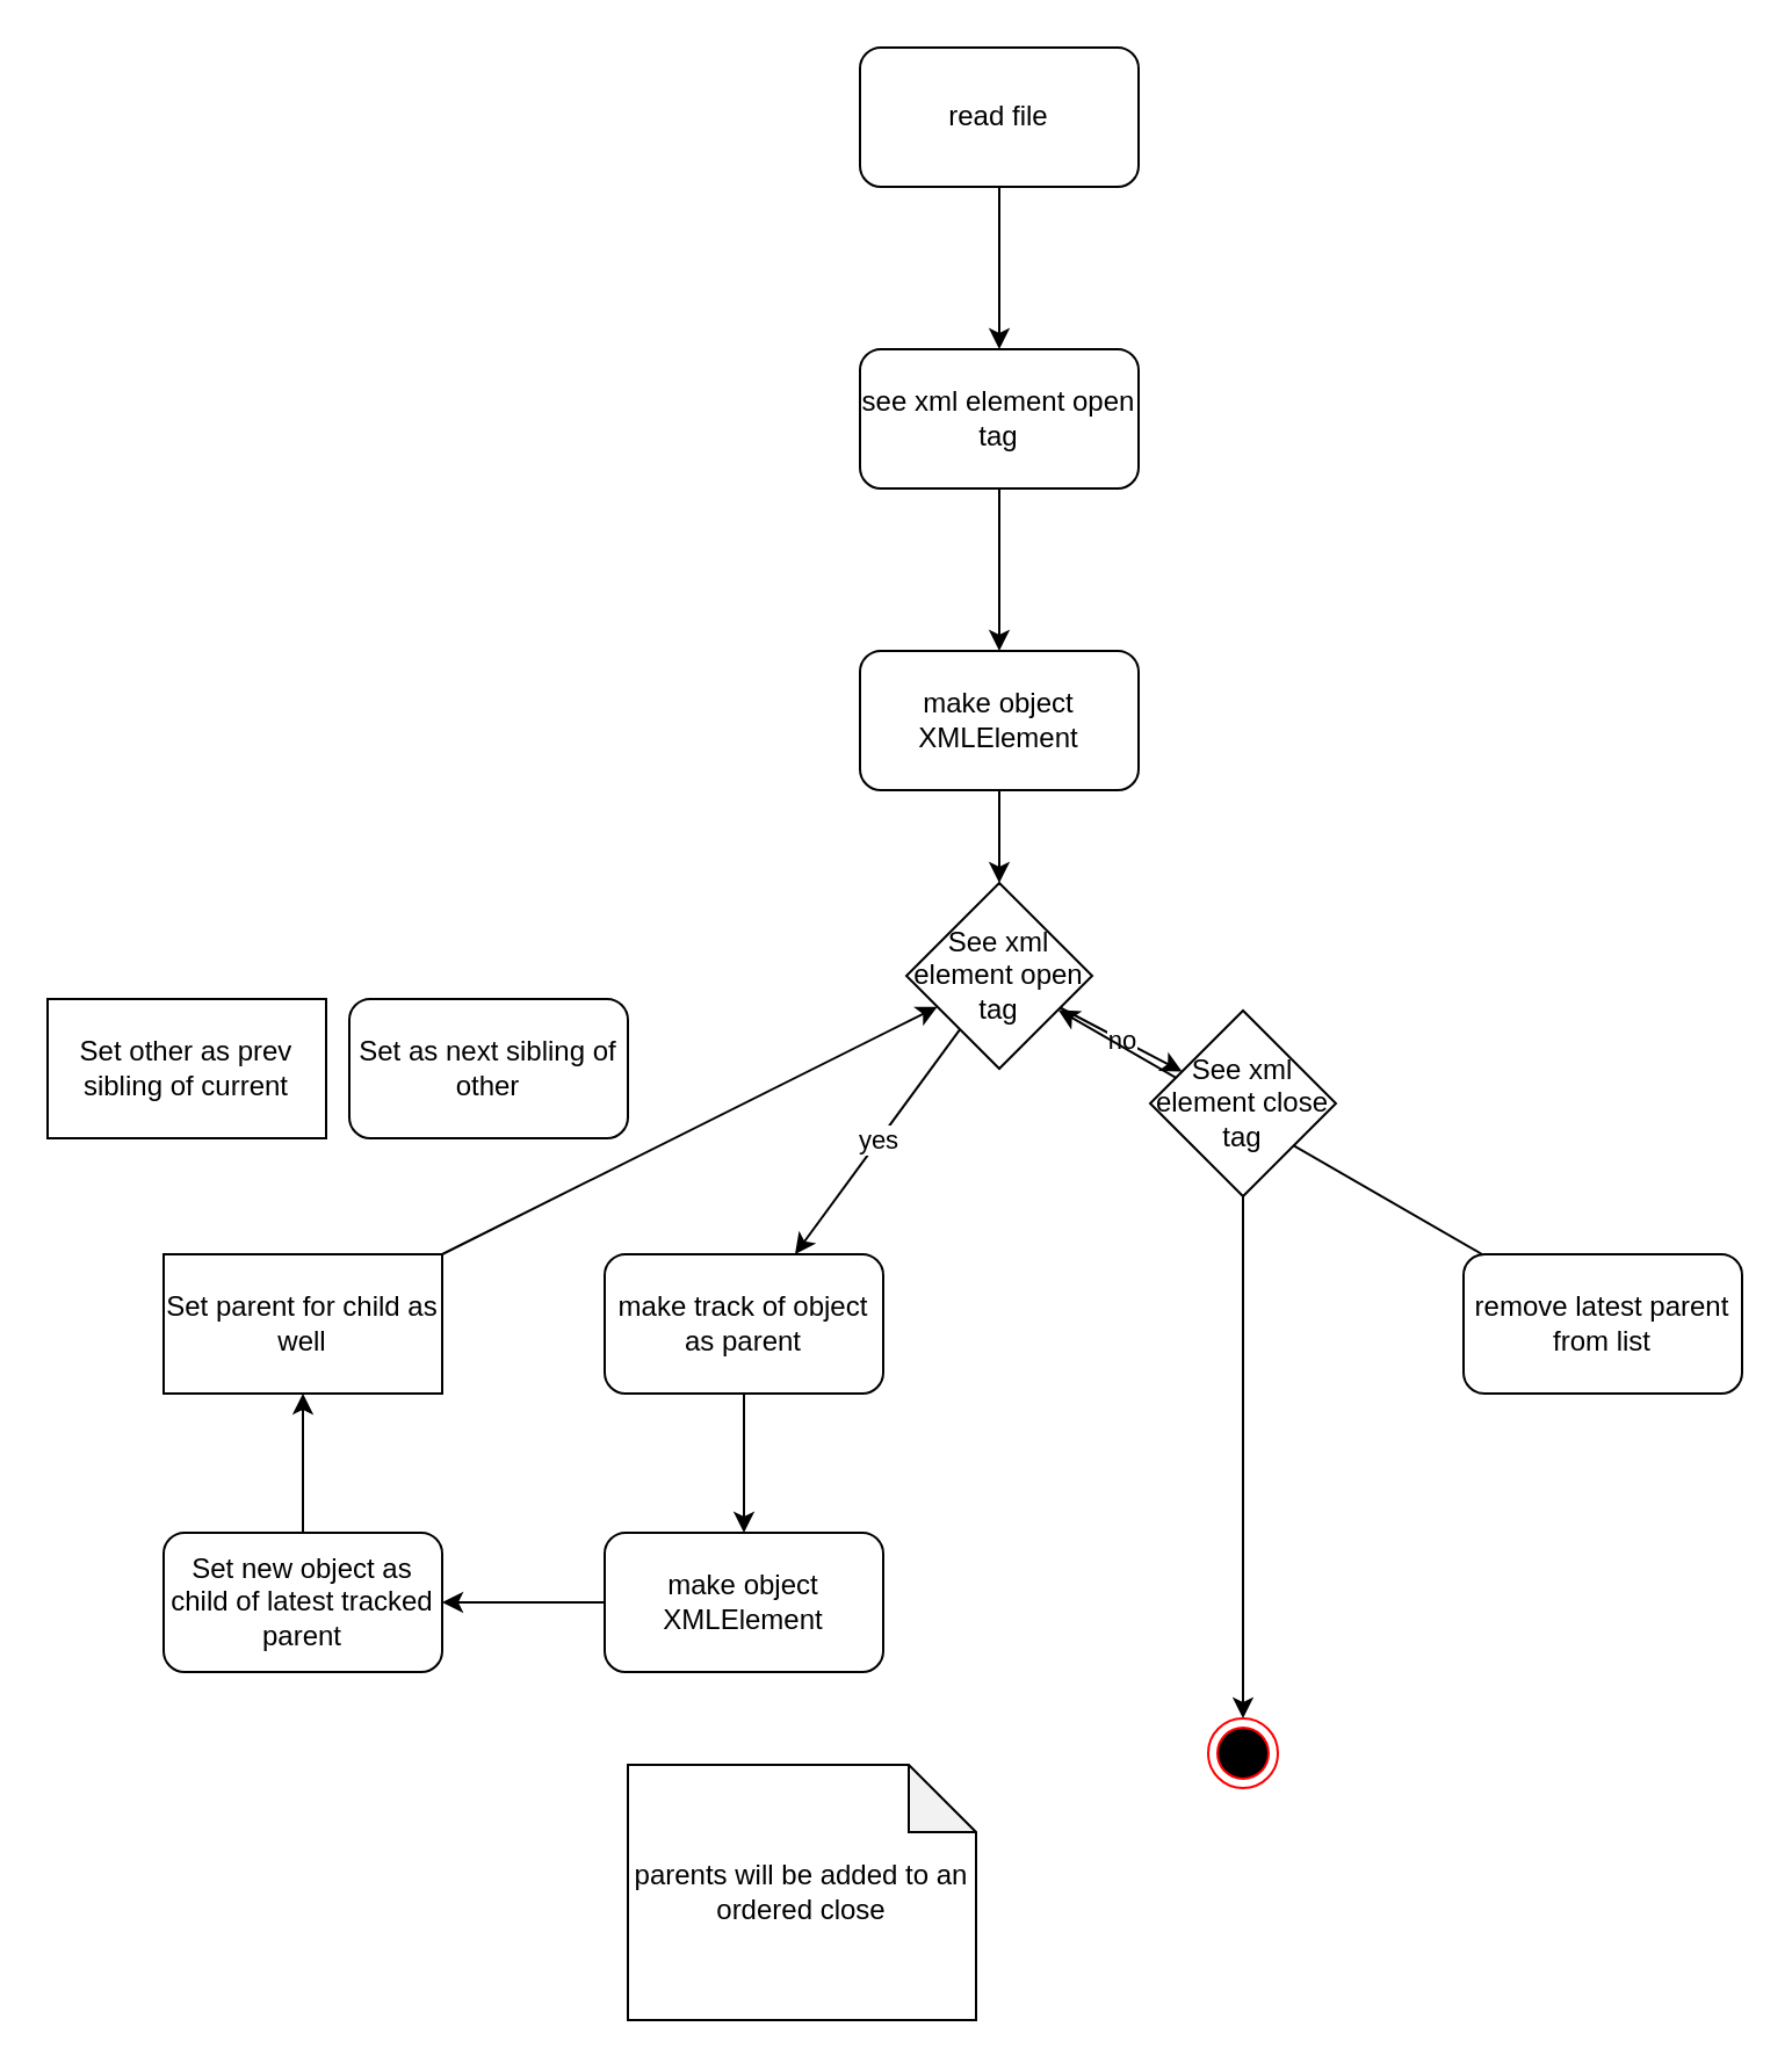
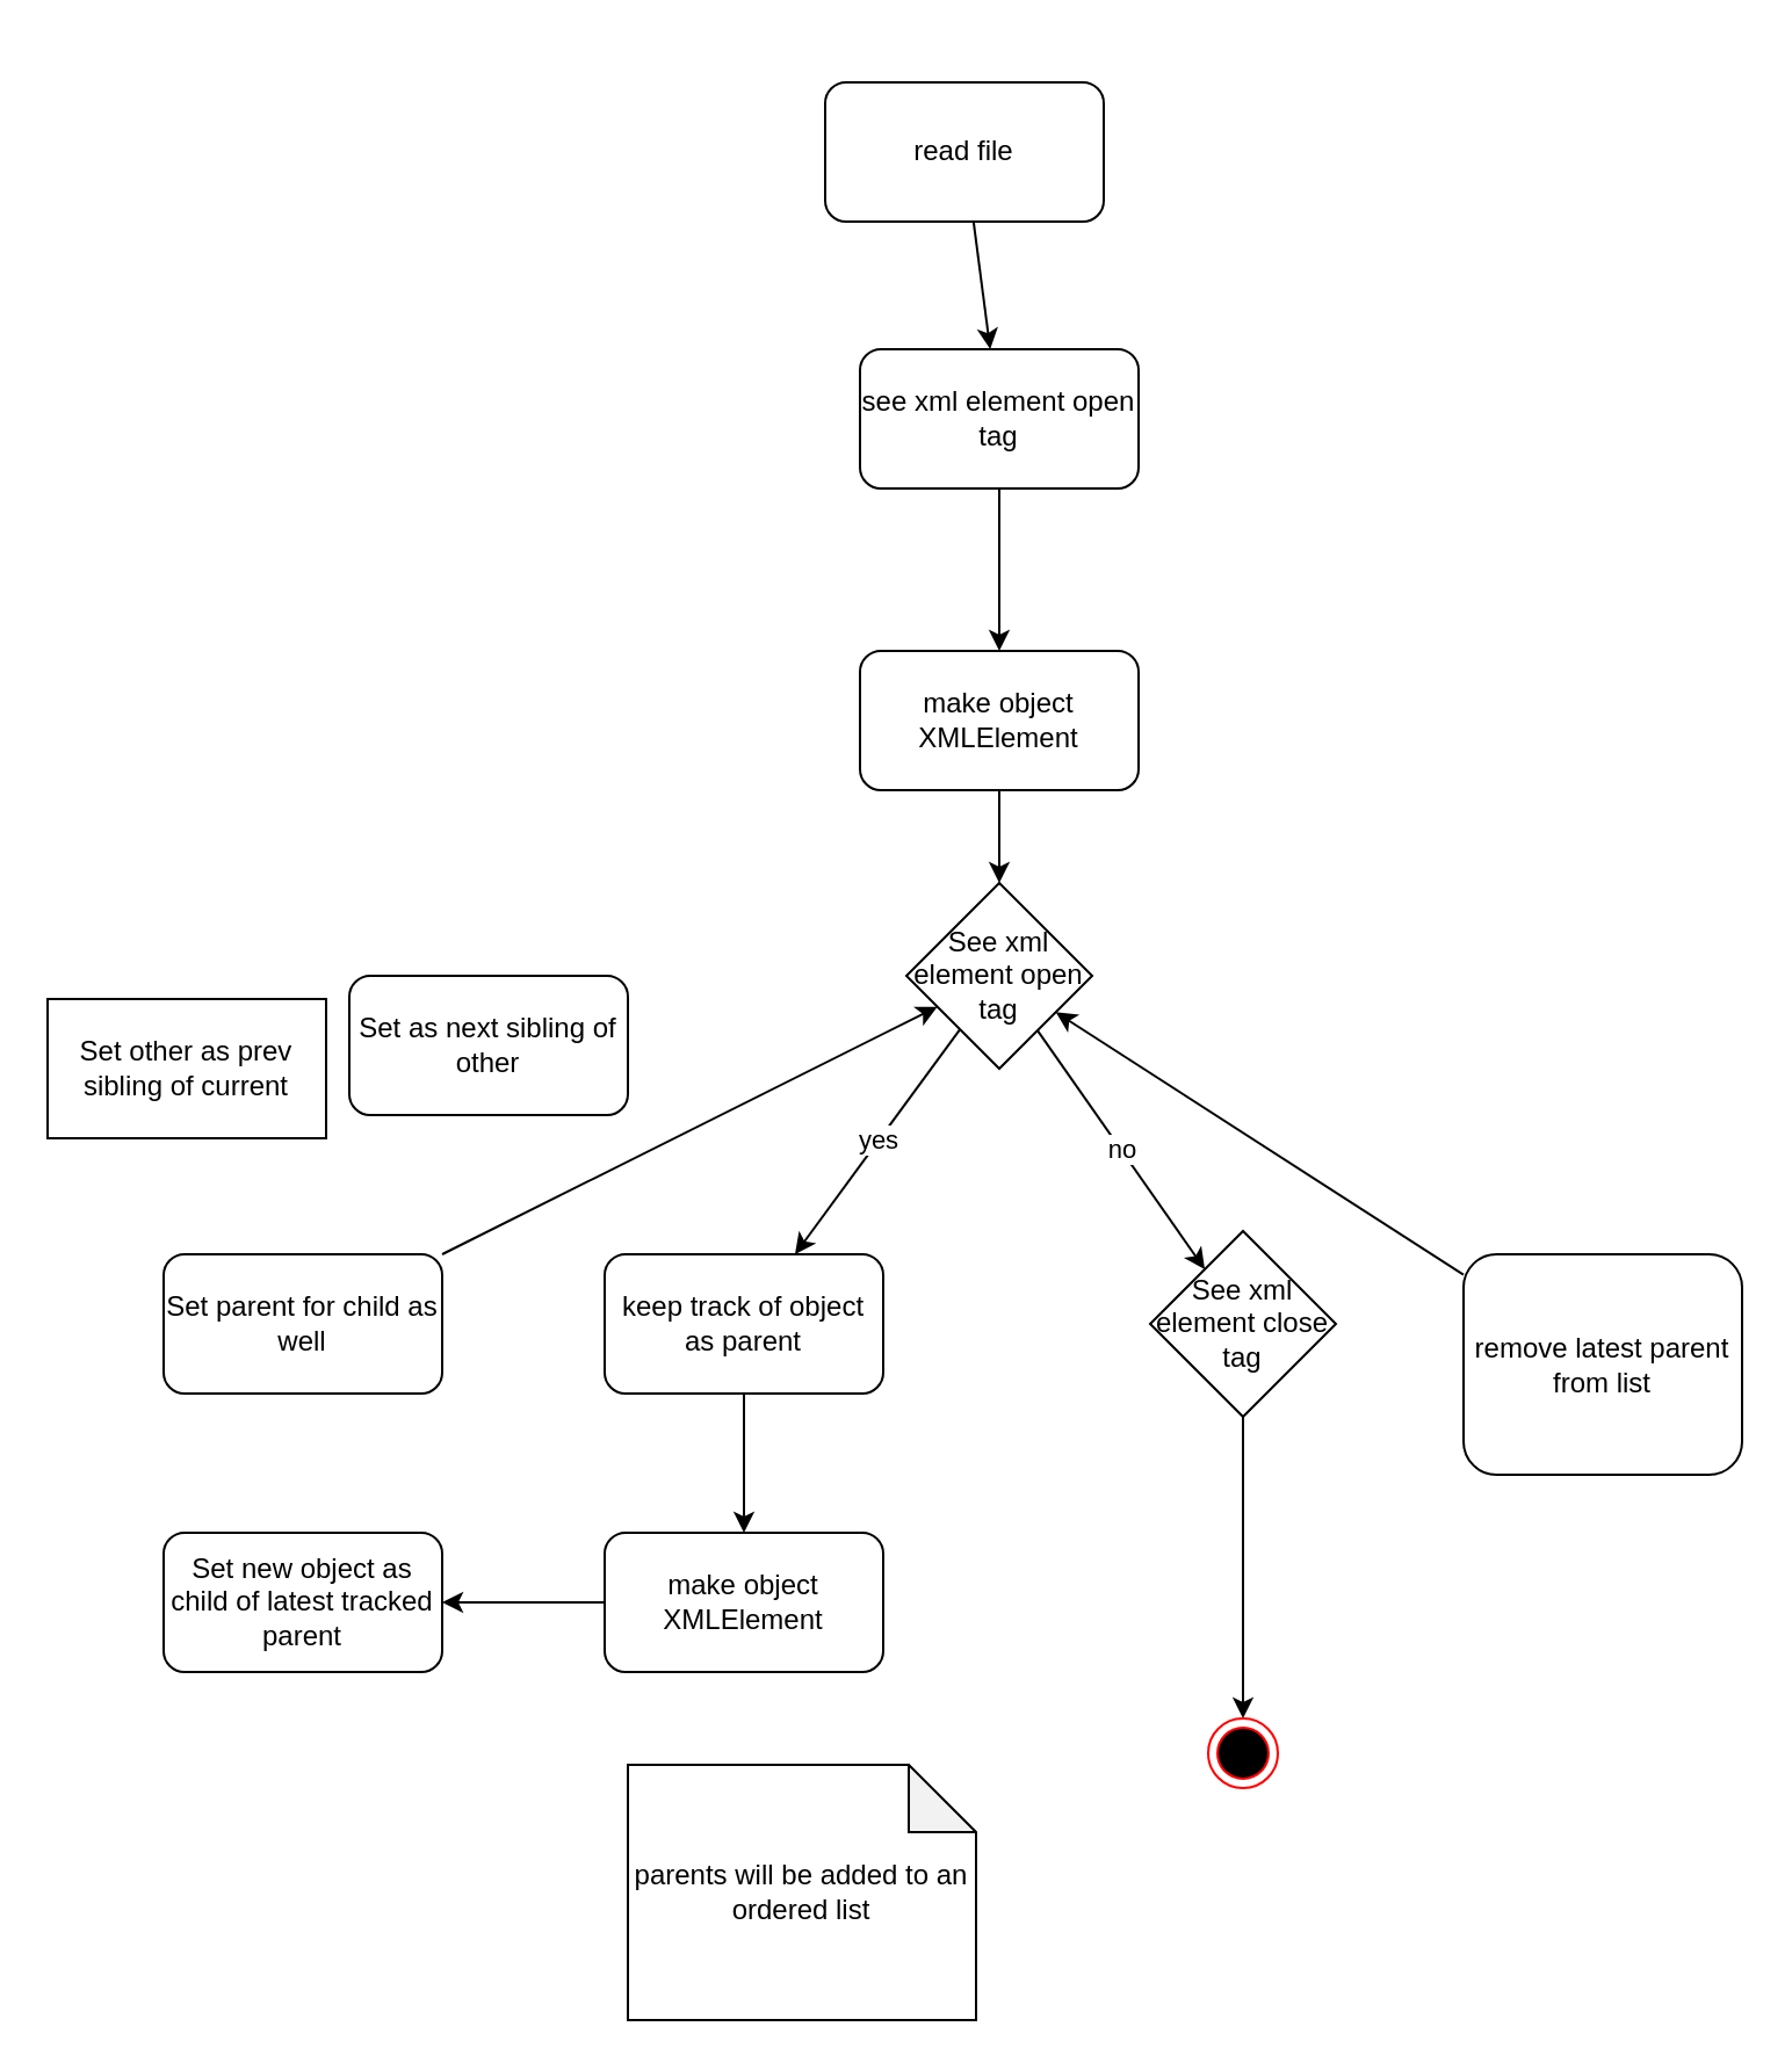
  <mxCell id="0" />
  <mxCell id="1" parent="0" />
  <mxCell id="2" value="" style="edgeStyle=none;html=1;" parent="1" source="3" target="5" edge="1"><mxGeometry relative="1" as="geometry" /></mxCell>
- <mxCell id="3" value="read file" style="rounded=1;whiteSpace=wrap;html=1;" parent="1" vertex="1"><mxGeometry x="370" y="20" width="120" height="60" as="geometry" /></mxCell>
+ <mxCell id="3" value="read file" style="rounded=1;whiteSpace=wrap;html=1;" parent="1" vertex="1"><mxGeometry x="355" y="35" width="120" height="60" as="geometry" /></mxCell>
  <mxCell id="4" value="" style="edgeStyle=none;html=1;" parent="1" source="5" target="8" edge="1"><mxGeometry relative="1" as="geometry" /></mxCell>
  <mxCell id="5" value="see xml element open tag" style="whiteSpace=wrap;html=1;rounded=1;" parent="1" vertex="1"><mxGeometry x="370" y="150" width="120" height="60" as="geometry" /></mxCell>
  <mxCell id="6" value="" style="edgeStyle=none;html=1;startArrow=none;" parent="1" source="16" target="11" edge="1"><mxGeometry relative="1" as="geometry" /></mxCell>
  <mxCell id="7" style="edgeStyle=none;html=1;startArrow=none;" parent="1" source="8" target="11" edge="1"><mxGeometry relative="1" as="geometry"><mxPoint x="430" y="450" as="sourcePoint" /></mxGeometry></mxCell>
  <mxCell id="8" value="make object XMLElement" style="whiteSpace=wrap;html=1;rounded=1;" parent="1" vertex="1"><mxGeometry x="370" y="280" width="120" height="60" as="geometry" /></mxCell>
  <mxCell id="9" value="yes" style="edgeStyle=none;html=1;" parent="1" source="11" target="21" edge="1"><mxGeometry relative="1" as="geometry" /></mxCell>
  <mxCell id="10" value="no" style="edgeStyle=none;html=1;" parent="1" source="11" target="25" edge="1"><mxGeometry relative="1" as="geometry" /></mxCell>
  <mxCell id="11" value="See xml element open tag" style="rhombus;whiteSpace=wrap;html=1;rounded=1;arcSize=0;" parent="1" vertex="1"><mxGeometry x="390" y="380" width="80" height="80" as="geometry" /></mxCell>
  <mxCell id="12" style="edgeStyle=none;html=1;" parent="1" source="13" target="11" edge="1"><mxGeometry relative="1" as="geometry" /></mxCell>
- <mxCell id="13" value="remove latest parent from list" style="whiteSpace=wrap;html=1;rounded=1;" parent="1" vertex="1"><mxGeometry x="630" y="540" width="120" height="60" as="geometry" /></mxCell>
+ <mxCell id="13" value="remove latest parent from list" style="whiteSpace=wrap;html=1;rounded=1;" parent="1" vertex="1"><mxGeometry x="630" y="540" width="120" height="95" as="geometry" /></mxCell>
  <mxCell id="14" style="edgeStyle=none;html=1;" parent="1" source="15" target="18" edge="1"><mxGeometry relative="1" as="geometry" /></mxCell>
  <mxCell id="15" value="make object XMLElement" style="whiteSpace=wrap;html=1;rounded=1;" parent="1" vertex="1"><mxGeometry x="260" y="660" width="120" height="60" as="geometry" /></mxCell>
- <mxCell id="16" value="Set parent for child as well" style="whiteSpace=wrap;html=1;rounded=0;" parent="1" vertex="1"><mxGeometry y="540" width="120" height="60" as="geometry" x="70" /></mxCell>
- <mxCell id="17" style="edgeStyle=none;html=1;" parent="1" source="18" target="16" edge="1"><mxGeometry relative="1" as="geometry" /></mxCell>
+ <mxCell id="16" value="Set parent for child as well" style="whiteSpace=wrap;html=1;rounded=1;" parent="1" vertex="1"><mxGeometry y="540" width="120" height="60" as="geometry" x="70" /></mxCell>
  <mxCell id="18" value="Set new object as child of latest tracked parent" style="whiteSpace=wrap;html=1;rounded=1;" parent="1" vertex="1"><mxGeometry y="660" width="120" height="60" as="geometry" x="70" /></mxCell>
- <mxCell id="19" value="parents will be added to an ordered close" style="shape=note;whiteSpace=wrap;html=1;backgroundOutline=1;darkOpacity=0.05;size=29;" parent="1" vertex="1"><mxGeometry x="270" y="760" width="150" height="110" as="geometry" /></mxCell>
+ <mxCell id="19" value="parents will be added to an ordered list" style="shape=note;whiteSpace=wrap;html=1;backgroundOutline=1;darkOpacity=0.05;size=29;" parent="1" vertex="1"><mxGeometry x="270" y="760" width="150" height="110" as="geometry" /></mxCell>
  <mxCell id="20" style="edgeStyle=none;html=1;" parent="1" source="21" target="15" edge="1"><mxGeometry relative="1" as="geometry" /></mxCell>
- <mxCell id="21" value="make track of object as parent" style="whiteSpace=wrap;html=1;rounded=1;" parent="1" vertex="1"><mxGeometry x="260" y="540" width="120" height="60" as="geometry" /></mxCell>
- <mxCell id="22" value="Set as next sibling of other" style="whiteSpace=wrap;html=1;rounded=1;" parent="1" vertex="1"><mxGeometry x="150" y="430" width="120" height="60" as="geometry" /></mxCell>
+ <mxCell id="21" value="keep track of object as parent" style="whiteSpace=wrap;html=1;rounded=1;" parent="1" vertex="1"><mxGeometry x="260" y="540" width="120" height="60" as="geometry" /></mxCell>
+ <mxCell id="22" value="Set as next sibling of other" style="whiteSpace=wrap;html=1;rounded=1;" parent="1" vertex="1"><mxGeometry x="150" y="420" width="120" height="60" as="geometry" /></mxCell>
  <mxCell id="23" value="Set other as prev sibling of current" style="whiteSpace=wrap;html=1;rounded=0;" parent="1" vertex="1"><mxGeometry x="20" y="430" width="120" height="60" as="geometry" /></mxCell>
  <mxCell id="24" style="edgeStyle=none;html=1;" parent="1" source="25" target="26" edge="1"><mxGeometry relative="1" as="geometry"><mxPoint x="535" y="710" as="targetPoint" /></mxGeometry></mxCell>
- <mxCell id="25" value="See xml element close tag" style="rhombus;whiteSpace=wrap;html=1;rounded=1;arcSize=0;" parent="1" vertex="1"><mxGeometry x="495" y="435" width="80" height="80" as="geometry" /></mxCell>
+ <mxCell id="25" value="See xml element close tag" style="rhombus;whiteSpace=wrap;html=1;rounded=1;arcSize=0;" parent="1" vertex="1"><mxGeometry x="495" y="530" width="80" height="80" as="geometry" /></mxCell>
  <mxCell id="26" value="" style="ellipse;html=1;shape=endState;fillColor=#000000;strokeColor=#ff0000;" parent="1" vertex="1"><mxGeometry x="520" y="740" width="30" height="30" as="geometry" /></mxCell>
